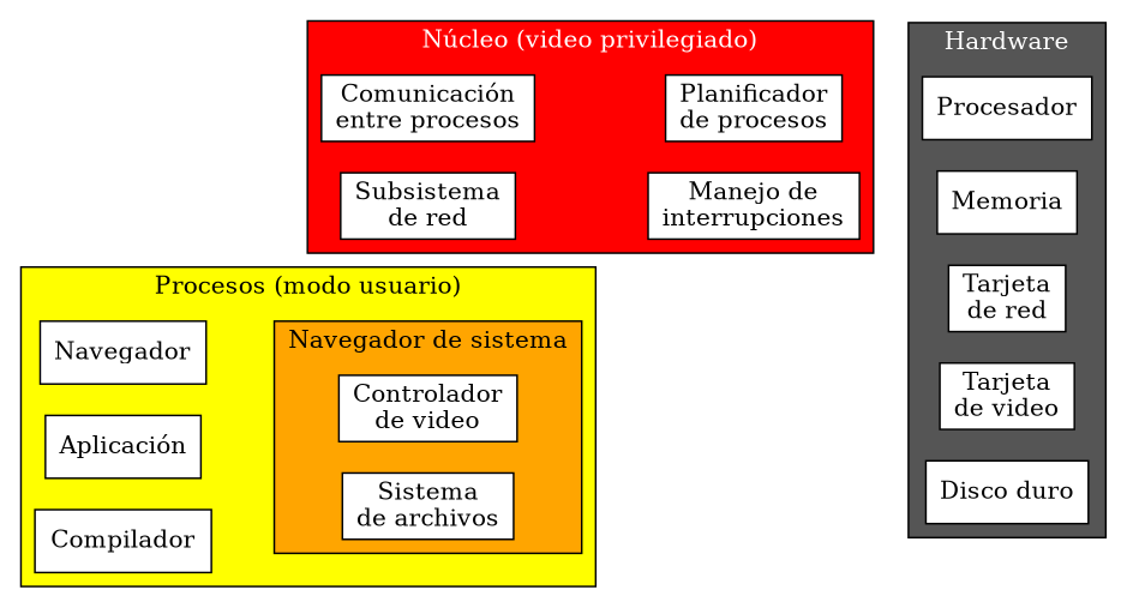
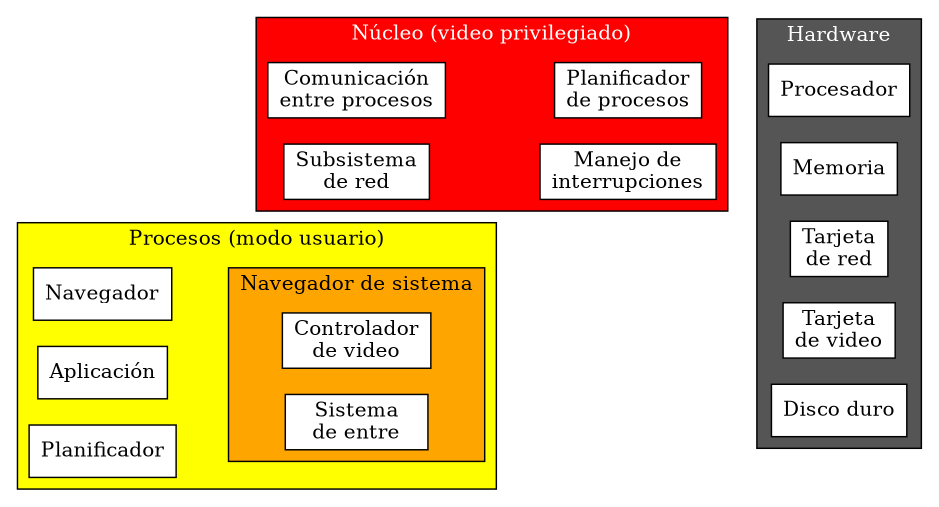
  digraph {
    rankdir=LR
    node [fillcolor=white shape=box style=filled]
    edge [style=invis]
    n1 [label="Aplicación"]
-   n2 [label=Compilador]
+   n2 [label=Planificador]
    n3 [label=Navegador]
-   n4 [label="Sistema\nde archivos"]
+   n4 [label="Sistema\nde entre"]
    n5 [label="Controlador\nde video"]
    n6 [label="Comunicación\nentre procesos"]
    n7 [label="Planificador\nde procesos"]
    n8 [label="Manejo de\ninterrupciones"]
    n9 [label="Subsistema\nde red"]
    n10 [label="Disco duro"]
    n11 [label=Memoria]
    n12 [label="Tarjeta\nde video"]
    n13 [label=Procesador]
    n14 [label="Tarjeta\nde red"]
    subgraph cluster_1 {
      bgcolor=yellow
      label="Procesos (modo usuario)"
      subgraph sub_2 {
        bgcolor=yellow
        label="Procesos (modo usuario)"
        rank=same
        n1
        n2
        n3
      }
      subgraph cluster_3 {
        bgcolor=orange
        label="Navegador de sistema"
        n4
        n5
      }
    }
    subgraph cluster_4 {
      bgcolor=red
      fontcolor=white
      label="Núcleo (video privilegiado)"
      n6
      n7
      n8
      n9
    }
    subgraph cluster_5 {
      bgcolor="#555555"
      fontcolor=white
      label=Hardware
      n10
      n11
      n12
      n13
      n14
    }
    n1 -> n4
    n1 -> n5
    n1 -> n6
    n2 -> n4
    n3 -> n5
    n3 -> n6
    n3 -> n9
    n4 -> n10
    n5 -> n12
    n6 -> n7
    n6 -> n7
    n6 -> n8
    n7 -> n13
    n8 -> n10
    n8 -> n12
    n8 -> n13
    n8 -> n14
    n9 -> n7
    n9 -> n8
    n9 -> n14
  }
